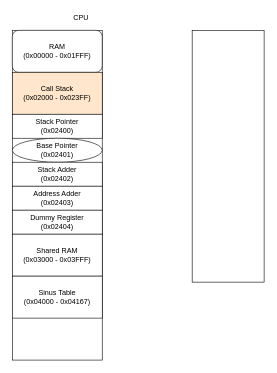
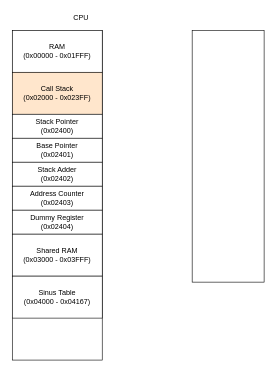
  <mxCell id="0" />
  <mxCell id="1" parent="0" />
  <mxCell id="2" value="" style="rounded=0;whiteSpace=wrap;html=1;" vertex="1" parent="1"><mxGeometry x="20" y="50" width="150" height="550" as="geometry" /></mxCell>
  <mxCell id="3" value="" style="rounded=0;whiteSpace=wrap;html=1;" vertex="1" parent="1"><mxGeometry x="320" y="50" width="120" height="420" as="geometry" /></mxCell>
  <mxCell id="4" value="CPU" style="text;html=1;strokeColor=none;fillColor=none;align=center;verticalAlign=middle;whiteSpace=wrap;rounded=0;" vertex="1" parent="1"><mxGeometry x="115" y="20" width="40" height="20" as="geometry" /></mxCell>
- <mxCell id="5" value="RAM&lt;br&gt;(0x00000 - 0x&lt;span&gt;01FFF)&lt;/span&gt;" style="whiteSpace=wrap;html=1;rounded=1;" vertex="1" parent="1"><mxGeometry x="20" y="50" width="150" height="70" as="geometry" /></mxCell>
+ <mxCell id="5" value="RAM&lt;br&gt;(0x00000 - 0x&lt;span&gt;01FFF)&lt;/span&gt;" style="rounded=0;whiteSpace=wrap;html=1;" vertex="1" parent="1"><mxGeometry x="20" y="50" width="150" height="70" as="geometry" /></mxCell>
  <mxCell id="6" value="Call Stack&lt;br&gt;(0x02000 - 0x&lt;span&gt;023FF)&lt;/span&gt;" style="rounded=0;whiteSpace=wrap;html=1;fillColor=#ffe6cc;" vertex="1" parent="1"><mxGeometry x="20" y="120" width="150" height="70" as="geometry" /></mxCell>
  <mxCell id="7" value="Stack Pointer&lt;br&gt;(0x02400&lt;span&gt;)&lt;/span&gt;" style="rounded=0;whiteSpace=wrap;html=1;" vertex="1" parent="1"><mxGeometry x="20" y="190" width="150" height="40" as="geometry" /></mxCell>
- <mxCell id="8" value="Base Pointer&lt;br&gt;(0x02401&lt;span&gt;)&lt;/span&gt;" style="ellipse;whiteSpace=wrap;html=1;" vertex="1" parent="1"><mxGeometry x="20" y="230" width="150" height="40" as="geometry" /></mxCell>
+ <mxCell id="8" value="Base Pointer&lt;br&gt;(0x02401&lt;span&gt;)&lt;/span&gt;" style="rounded=0;whiteSpace=wrap;html=1;" vertex="1" parent="1"><mxGeometry x="20" y="230" width="150" height="40" as="geometry" /></mxCell>
  <mxCell id="9" value="Stack Adder&lt;br&gt;(0x02402&lt;span&gt;)&lt;/span&gt;" style="rounded=0;whiteSpace=wrap;html=1;" vertex="1" parent="1"><mxGeometry x="20" y="270" width="150" height="40" as="geometry" /></mxCell>
- <mxCell id="10" value="Address Adder&lt;br&gt;(0x02403&lt;span&gt;)&lt;/span&gt;" style="rounded=0;whiteSpace=wrap;html=1;" vertex="1" parent="1"><mxGeometry x="20" y="310" width="150" height="40" as="geometry" /></mxCell>
+ <mxCell id="10" value="Address Counter&lt;br&gt;(0x02403&lt;span&gt;)&lt;/span&gt;" style="rounded=0;whiteSpace=wrap;html=1;" vertex="1" parent="1"><mxGeometry x="20" y="310" width="150" height="40" as="geometry" /></mxCell>
  <mxCell id="11" value="Dummy Register&lt;br&gt;(0x02404&lt;span&gt;)&lt;/span&gt;" style="rounded=0;whiteSpace=wrap;html=1;" vertex="1" parent="1"><mxGeometry x="20" y="350" width="150" height="40" as="geometry" /></mxCell>
  <mxCell id="12" value="Shared RAM&lt;br&gt;(0x03000 - 0x&lt;span&gt;03FFF)&lt;/span&gt;" style="rounded=0;whiteSpace=wrap;html=1;" vertex="1" parent="1"><mxGeometry x="20" y="390" width="150" height="70" as="geometry" /></mxCell>
  <mxCell id="13" value="Sinus Table&lt;br&gt;(0x04000 - 0x&lt;span&gt;04167)&lt;/span&gt;" style="rounded=0;whiteSpace=wrap;html=1;" vertex="1" parent="1"><mxGeometry x="20" y="460" width="150" height="70" as="geometry" /></mxCell>
